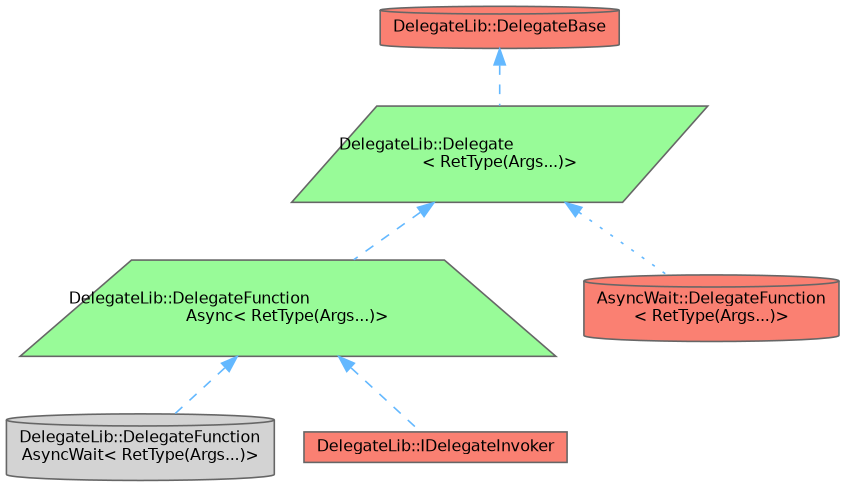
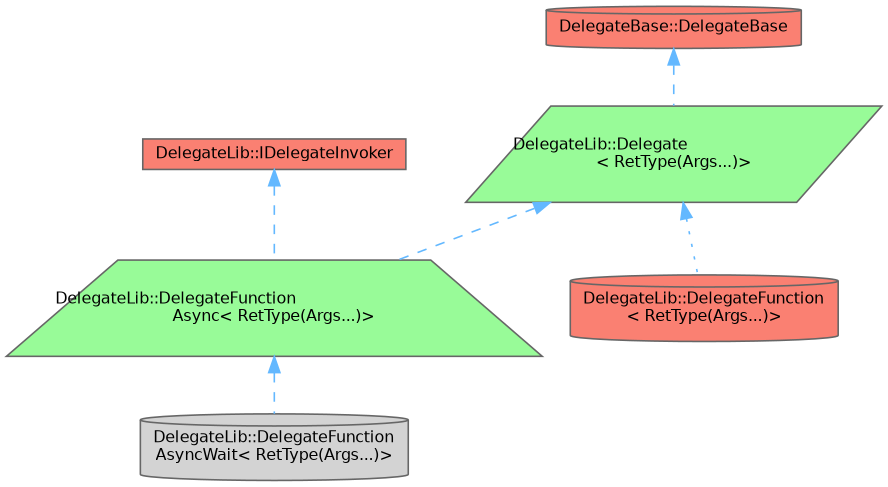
  digraph {
    node [color=gray40 fillcolor=salmon fontname=Helvetica fontsize=10 shape=cylinder style=filled]
    edge [color=steelblue1 dir=back fontname=Helvetica fontsize=10 labelfontname=Helvetica labelfontsize=10 style=dashed]
    n1 [fillcolor=palegreen fontcolor=black height=0.2 label="DelegateLib::DelegateFunction\lAsync\< RetType(Args...)\>" shape=trapezium width=0.4]
    n2 [fillcolor=lightgrey height=0.2 label="DelegateLib::DelegateFunction\lAsyncWait\< RetType(Args...)\>" width=0.4]
-   n3 [height=0.2 label="AsyncWait::DelegateFunction\l\< RetType(Args...)\>" width=0.4]
+   n3 [height=0.2 label="DelegateLib::DelegateFunction\l\< RetType(Args...)\>" width=0.4]
    n4 [fillcolor=palegreen height=0.2 label="DelegateLib::Delegate\l\< RetType(Args...)\>" shape=parallelogram width=0.4]
-   n5 [height=0.2 label="DelegateLib::DelegateBase" width=0.4]
+   n5 [height=0.2 label="DelegateBase::DelegateBase" width=0.4]
    n6 [height=0.2 label="DelegateLib::IDelegateInvoker" shape=box width=0.4]
    n1 -> n2
    n4 -> n1
    n4 -> n3 [style=dotted]
    n5 -> n4
-   n1 -> n6
+   n6 -> n1
  }
